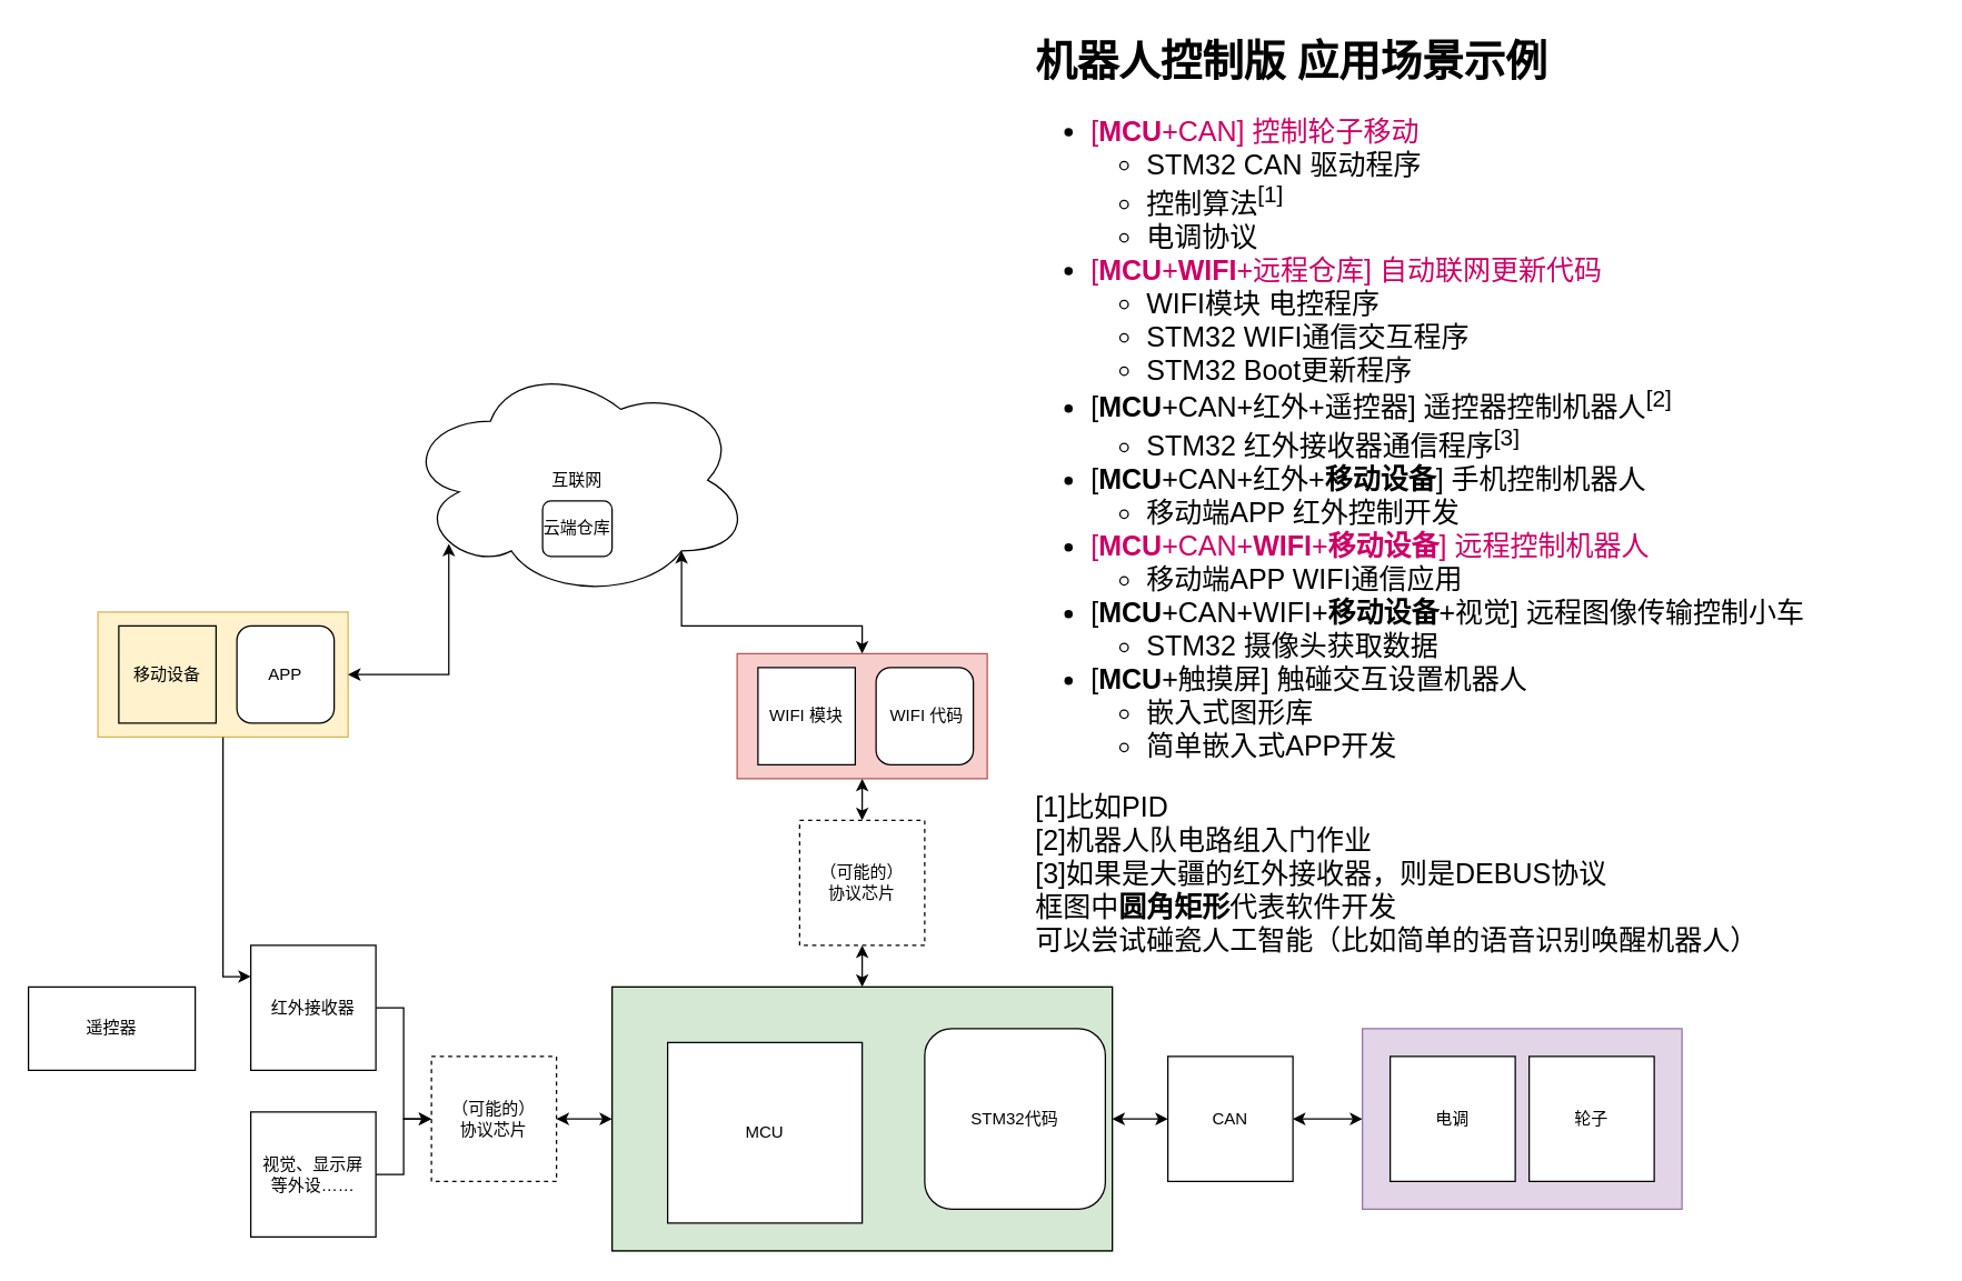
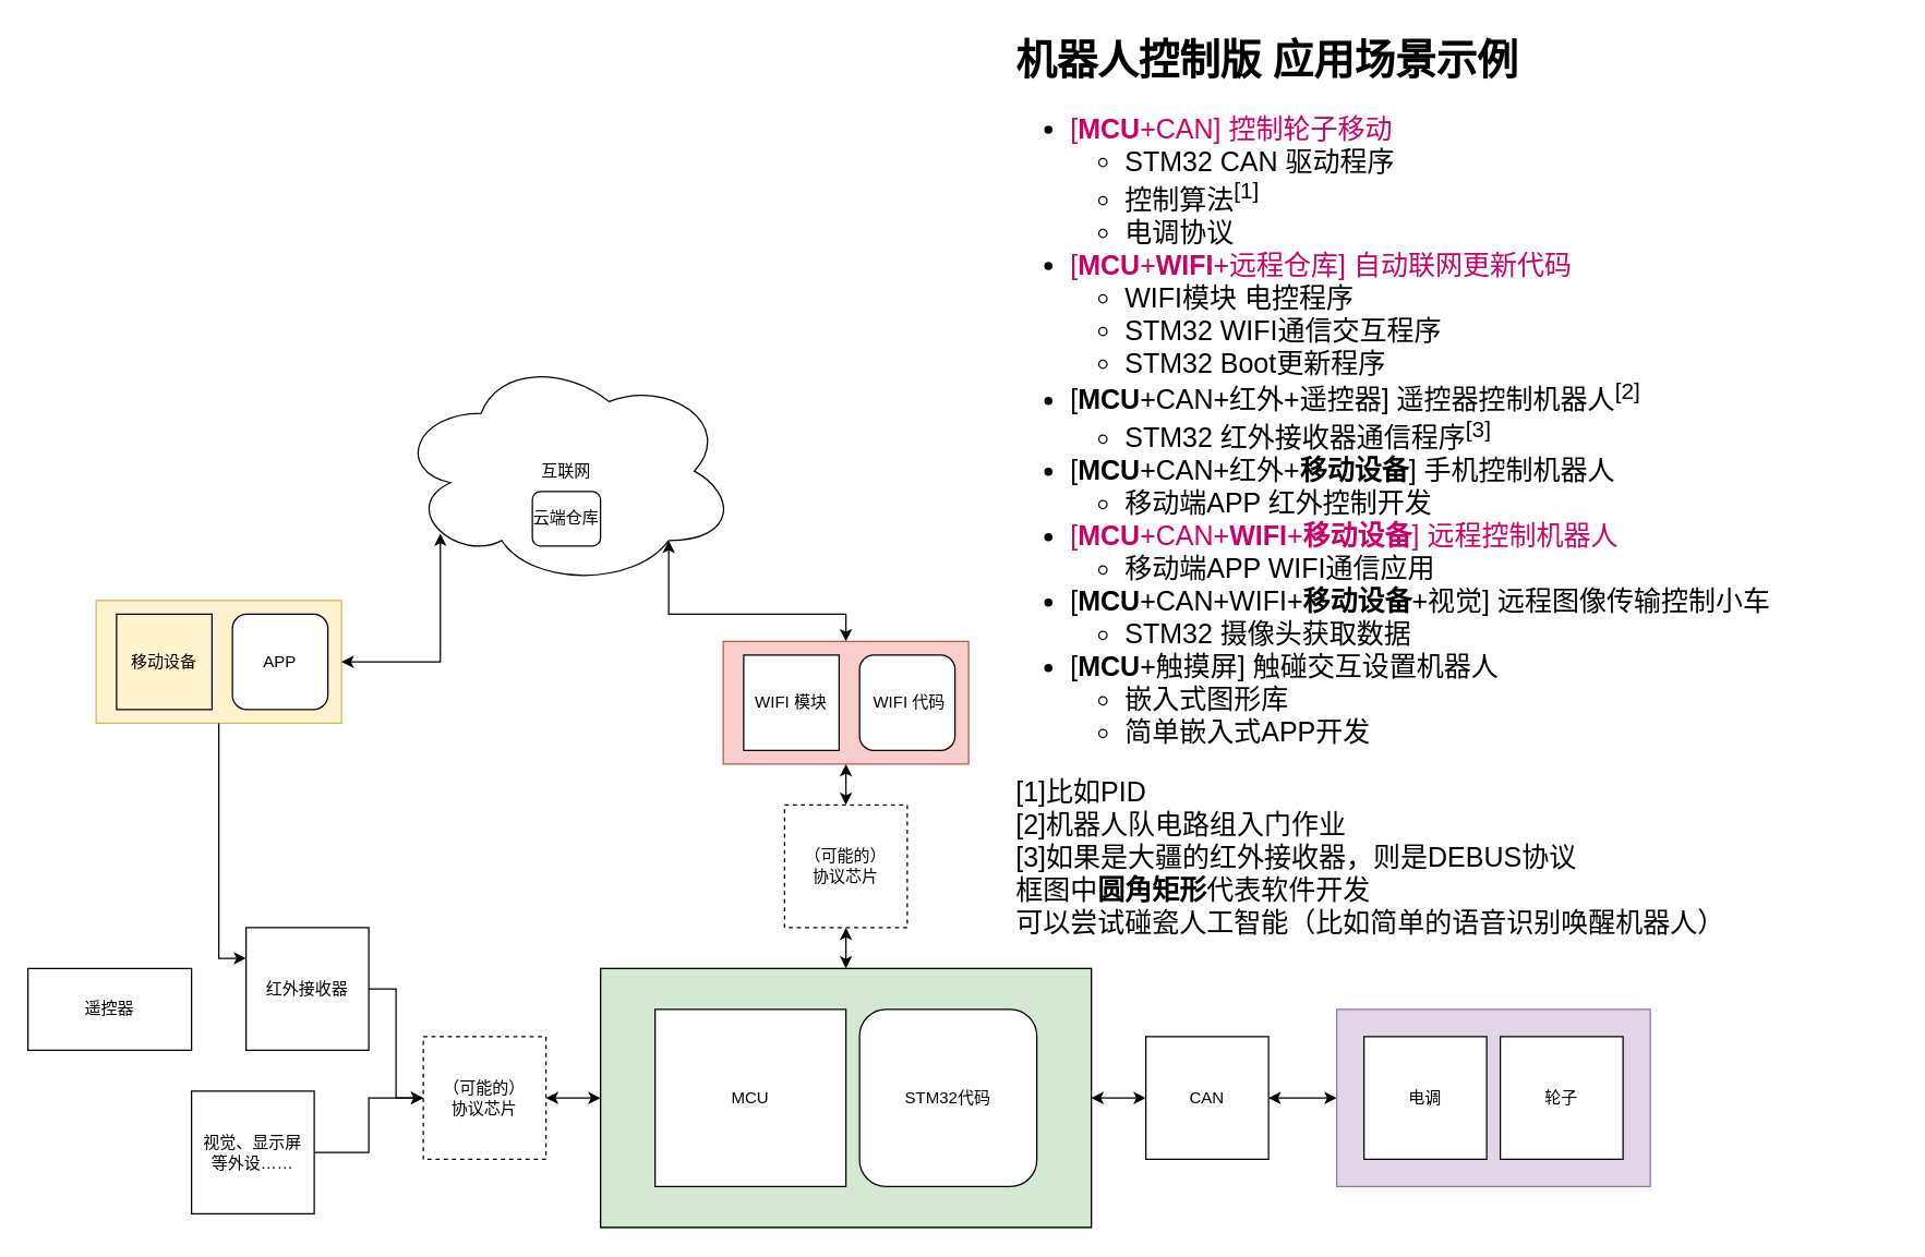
  <mxCell id="0" />
  <mxCell id="1" parent="0" />
  <mxCell id="2" style="edgeStyle=orthogonalEdgeStyle;rounded=0;orthogonalLoop=1;jettySize=auto;html=1;exitX=0;exitY=0.5;exitDx=0;exitDy=0;entryX=1;entryY=0.5;entryDx=0;entryDy=0;startArrow=classic;startFill=1;" parent="1" source="4" target="15" edge="1"><mxGeometry relative="1" as="geometry" /></mxCell>
  <mxCell id="3" style="edgeStyle=orthogonalEdgeStyle;rounded=0;orthogonalLoop=1;jettySize=auto;html=1;entryX=0;entryY=0.5;entryDx=0;entryDy=0;startArrow=classic;startFill=1;" parent="1" source="4" target="8" edge="1"><mxGeometry relative="1" as="geometry" /></mxCell>
  <mxCell id="4" value="CAN" style="whiteSpace=wrap;html=1;aspect=fixed;" parent="1" vertex="1"><mxGeometry x="840" y="760" width="90" height="90" as="geometry" /></mxCell>
  <mxCell id="5" style="edgeStyle=orthogonalEdgeStyle;rounded=0;orthogonalLoop=1;jettySize=auto;html=1;entryX=1;entryY=0.5;entryDx=0;entryDy=0;startArrow=classic;startFill=1;endArrow=none;endFill=0;" edge="1" parent="1" source="6" target="11"><mxGeometry relative="1" as="geometry" /></mxCell>
  <mxCell id="6" value="（可能的）&lt;br&gt;协议芯片" style="whiteSpace=wrap;html=1;aspect=fixed;dashed=1;" parent="1" vertex="1"><mxGeometry x="310" y="760" width="90" height="90" as="geometry" /></mxCell>
  <mxCell id="7" value="" style="group" parent="1" vertex="1" connectable="0"><mxGeometry x="980" y="740" width="230" height="130" as="geometry" /></mxCell>
  <mxCell id="8" value="" style="rounded=0;whiteSpace=wrap;html=1;fillColor=#e1d5e7;strokeColor=#9673a6;" parent="7" vertex="1"><mxGeometry width="230" height="130" as="geometry" /></mxCell>
  <mxCell id="9" value="电调" style="whiteSpace=wrap;html=1;aspect=fixed;" parent="7" vertex="1"><mxGeometry x="20" y="20" width="90" height="90" as="geometry" /></mxCell>
  <mxCell id="10" value="轮子" style="whiteSpace=wrap;html=1;aspect=fixed;" parent="7" vertex="1"><mxGeometry x="120" y="20" width="90" height="90" as="geometry" /></mxCell>
  <mxCell id="11" value="红外接收器" style="whiteSpace=wrap;html=1;aspect=fixed;" parent="1" vertex="1"><mxGeometry x="180" y="680" width="90" height="90" as="geometry" /></mxCell>
  <mxCell id="12" value="" style="group" parent="1" vertex="1" connectable="0"><mxGeometry x="440" y="710" width="360" height="190" as="geometry" /></mxCell>
  <mxCell id="13" value="" style="group;fillColor=#d5e8d4;strokeColor=#82b366;fillStyle=solid;container=0;" parent="12" vertex="1" connectable="0"><mxGeometry width="360" height="190" as="geometry" /></mxCell>
- <mxCell id="14" value="MCU" style="rounded=0;whiteSpace=wrap;html=1;shadow=0;glass=0;" parent="12" vertex="1"><mxGeometry x="40" y="40" width="140" height="130" as="geometry" /></mxCell>
+ <mxCell id="14" value="MCU" style="rounded=0;whiteSpace=wrap;html=1;shadow=0;glass=0;" parent="12" vertex="1"><mxGeometry x="40" y="30" width="140" height="130" as="geometry" /></mxCell>
  <mxCell id="15" value="" style="rounded=0;whiteSpace=wrap;html=1;fillStyle=auto;fillColor=none;" parent="12" vertex="1"><mxGeometry width="360" height="190" as="geometry" /></mxCell>
- <mxCell id="16" value="STM32代码" style="whiteSpace=wrap;html=1;aspect=fixed;rounded=1;" parent="12" vertex="1"><mxGeometry x="225" y="30" width="130" height="130" as="geometry" /></mxCell>
+ <mxCell id="16" value="STM32代码" style="whiteSpace=wrap;html=1;aspect=fixed;rounded=1;" parent="12" vertex="1"><mxGeometry x="190" y="30" width="130" height="130" as="geometry" /></mxCell>
  <mxCell id="17" value="" style="group" parent="1" vertex="1" connectable="0"><mxGeometry x="530" y="470" width="180" height="90" as="geometry" /></mxCell>
  <mxCell id="18" value="" style="rounded=0;whiteSpace=wrap;html=1;fillColor=#f8cecc;container=0;strokeColor=#b85450;fillStyle=solid;gradientColor=none;" parent="17" vertex="1"><mxGeometry width="180" height="90" as="geometry" /></mxCell>
  <mxCell id="19" value="WIFI 模块" style="whiteSpace=wrap;html=1;aspect=fixed;container=0;" parent="17" vertex="1"><mxGeometry x="15" y="10" width="70" height="70" as="geometry" /></mxCell>
  <mxCell id="20" value="&amp;nbsp;WIFI 代码" style="whiteSpace=wrap;html=1;aspect=fixed;container=0;rounded=1;" parent="17" vertex="1"><mxGeometry x="100" y="10" width="70" height="70" as="geometry" /></mxCell>
  <mxCell id="21" value="" style="group" parent="1" vertex="1" connectable="0"><mxGeometry x="70" y="440" width="180" height="90" as="geometry" /></mxCell>
  <mxCell id="22" value="" style="rounded=0;whiteSpace=wrap;html=1;fillColor=#fff2cc;container=0;strokeColor=#d6b656;fillStyle=solid;" parent="21" vertex="1"><mxGeometry width="180" height="90" as="geometry" /></mxCell>
  <mxCell id="23" value="移动设备" style="whiteSpace=wrap;html=1;aspect=fixed;container=0;fillColor=#fff2cc;" parent="21" vertex="1"><mxGeometry x="15" y="10" width="70" height="70" as="geometry" /></mxCell>
  <mxCell id="24" value="APP" style="whiteSpace=wrap;html=1;aspect=fixed;container=0;rounded=1;" parent="21" vertex="1"><mxGeometry x="100" y="10" width="70" height="70" as="geometry" /></mxCell>
  <mxCell id="25" style="edgeStyle=orthogonalEdgeStyle;rounded=0;orthogonalLoop=1;jettySize=auto;html=1;entryX=1;entryY=0.5;entryDx=0;entryDy=0;startArrow=classic;startFill=1;" parent="1" source="15" target="6" edge="1"><mxGeometry relative="1" as="geometry" /></mxCell>
  <mxCell id="26" style="edgeStyle=orthogonalEdgeStyle;rounded=0;orthogonalLoop=1;jettySize=auto;html=1;entryX=0.5;entryY=0;entryDx=0;entryDy=0;startArrow=classic;startFill=1;" edge="1" parent="1" source="27" target="15"><mxGeometry relative="1" as="geometry" /></mxCell>
  <mxCell id="27" value="（可能的）&lt;br&gt;协议芯片" style="whiteSpace=wrap;html=1;aspect=fixed;dashed=1;" vertex="1" parent="1"><mxGeometry x="575" y="590" width="90" height="90" as="geometry" /></mxCell>
  <mxCell id="28" style="edgeStyle=orthogonalEdgeStyle;rounded=0;orthogonalLoop=1;jettySize=auto;html=1;entryX=0.5;entryY=0;entryDx=0;entryDy=0;startArrow=classic;startFill=1;" edge="1" parent="1" source="18" target="27"><mxGeometry relative="1" as="geometry" /></mxCell>
  <mxCell id="29" value="互联网" style="ellipse;shape=cloud;whiteSpace=wrap;html=1;" vertex="1" parent="1"><mxGeometry x="290" y="260" width="250" height="170" as="geometry" /></mxCell>
  <mxCell id="30" value="云端仓库" style="rounded=1;whiteSpace=wrap;html=1;" vertex="1" parent="1"><mxGeometry x="390" width="50" height="40" as="geometry" y="360" /></mxCell>
  <mxCell id="31" style="edgeStyle=orthogonalEdgeStyle;rounded=0;orthogonalLoop=1;jettySize=auto;html=1;entryX=0.13;entryY=0.77;entryDx=0;entryDy=0;entryPerimeter=0;startArrow=classic;startFill=1;" edge="1" parent="1" source="22" target="29"><mxGeometry relative="1" as="geometry" /></mxCell>
  <mxCell id="32" style="edgeStyle=orthogonalEdgeStyle;rounded=0;orthogonalLoop=1;jettySize=auto;html=1;entryX=0.8;entryY=0.8;entryDx=0;entryDy=0;entryPerimeter=0;startArrow=classic;startFill=1;" edge="1" parent="1" source="18" target="29"><mxGeometry relative="1" as="geometry" /></mxCell>
  <mxCell id="33" style="edgeStyle=orthogonalEdgeStyle;rounded=0;orthogonalLoop=1;jettySize=auto;html=1;entryX=0;entryY=0.25;entryDx=0;entryDy=0;" edge="1" parent="1" source="22" target="11"><mxGeometry relative="1" as="geometry" /></mxCell>
  <mxCell id="34" value="遥控器" style="rounded=0;whiteSpace=wrap;html=1;" vertex="1" parent="1"><mxGeometry x="20" y="710" width="120" height="60" as="geometry" /></mxCell>
  <mxCell id="35" style="edgeStyle=orthogonalEdgeStyle;rounded=0;orthogonalLoop=1;jettySize=auto;html=1;entryX=0;entryY=0.5;entryDx=0;entryDy=0;" edge="1" parent="1" source="36" target="6"><mxGeometry relative="1" as="geometry" /></mxCell>
- <mxCell id="36" value="视觉、显示屏&lt;br&gt;等外设……" style="whiteSpace=wrap;html=1;aspect=fixed;" vertex="1" parent="1"><mxGeometry x="180" y="800" width="90" height="90" as="geometry" /></mxCell>
+ <mxCell id="36" value="视觉、显示屏&lt;br&gt;等外设……" style="whiteSpace=wrap;html=1;aspect=fixed;" vertex="1" parent="1"><mxGeometry x="140" y="800" width="90" height="90" as="geometry" /></mxCell>
  <mxCell id="37" value="&lt;h1 style=&quot;&quot;&gt;&lt;font style=&quot;font-size: 30px;&quot;&gt;机器人控制版 应用场景示例&lt;/font&gt;&lt;/h1&gt;&lt;p style=&quot;font-size: 20px;&quot;&gt;&lt;/p&gt;&lt;ul style=&quot;font-size: 20px;&quot;&gt;&lt;li style=&quot;&quot;&gt;&lt;font color=&quot;#cc0066&quot; style=&quot;font-size: 20px;&quot;&gt;[&lt;b style=&quot;&quot;&gt;MCU&lt;/b&gt;+CAN] 控制轮子移动&lt;/font&gt;&lt;/li&gt;&lt;ul style=&quot;&quot;&gt;&lt;li&gt;&lt;font style=&quot;font-size: 20px;&quot;&gt;STM32 CAN 驱动程序&lt;/font&gt;&lt;/li&gt;&lt;li&gt;&lt;font style=&quot;font-size: 20px;&quot;&gt;控制算法&lt;sup&gt;[1]&lt;/sup&gt;&lt;/font&gt;&lt;/li&gt;&lt;li&gt;&lt;font style=&quot;font-size: 20px;&quot;&gt;电调协议&lt;/font&gt;&lt;/li&gt;&lt;/ul&gt;&lt;li style=&quot;&quot;&gt;&lt;font color=&quot;#cc0066&quot; style=&quot;font-size: 20px;&quot;&gt;[&lt;b style=&quot;&quot;&gt;MCU&lt;/b&gt;+&lt;b style=&quot;&quot;&gt;WIFI&lt;/b&gt;+远程仓库] 自动联网更新代码&amp;nbsp;&lt;/font&gt;&lt;/li&gt;&lt;ul style=&quot;&quot;&gt;&lt;li&gt;&lt;font style=&quot;font-size: 20px;&quot;&gt;WIFI模块 电控程序&lt;/font&gt;&lt;/li&gt;&lt;li&gt;&lt;font style=&quot;font-size: 20px;&quot;&gt;STM32 WIFI通信交互程序&lt;/font&gt;&lt;/li&gt;&lt;li&gt;&lt;font style=&quot;font-size: 20px;&quot;&gt;STM32 Boot更新程序&lt;/font&gt;&lt;/li&gt;&lt;/ul&gt;&lt;li style=&quot;&quot;&gt;&lt;font style=&quot;font-size: 20px;&quot;&gt;[&lt;b&gt;MCU&lt;/b&gt;+CAN+红外+遥控器] 遥控器控制机器人&lt;sup&gt;[2]&lt;/sup&gt;&lt;/font&gt;&lt;/li&gt;&lt;ul style=&quot;&quot;&gt;&lt;li&gt;&lt;font style=&quot;font-size: 20px;&quot;&gt;STM32 红外接收器通信程序&lt;sup&gt;[3]&lt;/sup&gt;&lt;/font&gt;&lt;/li&gt;&lt;/ul&gt;&lt;li style=&quot;&quot;&gt;&lt;font style=&quot;font-size: 20px;&quot;&gt;[&lt;b&gt;MCU&lt;/b&gt;+CAN+红外+&lt;b&gt;移动设备&lt;/b&gt;] 手机控制机器人&lt;/font&gt;&lt;/li&gt;&lt;ul style=&quot;&quot;&gt;&lt;li&gt;&lt;font style=&quot;font-size: 20px;&quot;&gt;移动端APP 红外控制开发&lt;/font&gt;&lt;/li&gt;&lt;/ul&gt;&lt;li style=&quot;&quot;&gt;&lt;font color=&quot;#cc0066&quot; style=&quot;font-size: 20px;&quot;&gt;[&lt;b&gt;MCU&lt;/b&gt;+CAN+&lt;b&gt;WIFI&lt;/b&gt;+&lt;b&gt;移动设备&lt;/b&gt;] 远程控制机器人&lt;/font&gt;&lt;/li&gt;&lt;ul style=&quot;&quot;&gt;&lt;li&gt;&lt;font style=&quot;font-size: 20px;&quot;&gt;移动端APP WIFI通信应用&lt;/font&gt;&lt;/li&gt;&lt;/ul&gt;&lt;li style=&quot;&quot;&gt;&lt;font style=&quot;font-size: 20px;&quot;&gt;[&lt;b&gt;MCU&lt;/b&gt;+CAN+WIFI+&lt;b&gt;移动设备&lt;/b&gt;+视觉] 远程图像传输控制小车&lt;br&gt;&lt;/font&gt;&lt;/li&gt;&lt;ul style=&quot;&quot;&gt;&lt;li&gt;&lt;font style=&quot;font-size: 20px;&quot;&gt;STM32 摄像头获取数据&lt;/font&gt;&lt;/li&gt;&lt;/ul&gt;&lt;li style=&quot;&quot;&gt;&lt;font style=&quot;font-size: 20px;&quot;&gt;[&lt;b&gt;MCU&lt;/b&gt;+触摸屏] 触碰交互设置机器人&lt;/font&gt;&lt;/li&gt;&lt;ul style=&quot;&quot;&gt;&lt;li style=&quot;&quot;&gt;&lt;font style=&quot;font-size: 20px;&quot;&gt;嵌入式图形库&lt;/font&gt;&lt;/li&gt;&lt;li style=&quot;&quot;&gt;&lt;font style=&quot;font-size: 20px;&quot;&gt;简单嵌入式APP开发&lt;/font&gt;&lt;/li&gt;&lt;/ul&gt;&lt;/ul&gt;&lt;div&gt;&lt;span style=&quot;font-size: 20px;&quot;&gt;[1]比如PID&lt;/span&gt;&lt;/div&gt;&lt;div&gt;&lt;span style=&quot;font-size: 20px;&quot;&gt;[2]机器人队电路组入门作业&lt;/span&gt;&lt;/div&gt;&lt;div&gt;&lt;span style=&quot;font-size: 20px;&quot;&gt;[3]如果是大疆的红外接收器，则是DEBUS协议&lt;/span&gt;&lt;/div&gt;&lt;div&gt;&lt;span style=&quot;font-size: 20px;&quot;&gt;框图中&lt;b&gt;圆角矩形&lt;/b&gt;代表软件开发&lt;/span&gt;&lt;/div&gt;&lt;div&gt;&lt;span style=&quot;font-size: 20px;&quot;&gt;可以尝试碰瓷人工智能（比如简单的语音识别唤醒机器人）&lt;/span&gt;&lt;/div&gt;&lt;p&gt;&lt;/p&gt;" style="text;html=1;strokeColor=none;fillColor=none;spacing=5;spacingTop=-20;whiteSpace=wrap;overflow=hidden;rounded=0;" vertex="1" parent="1"><mxGeometry x="740" y="20" width="650" height="680" as="geometry" /></mxCell>
